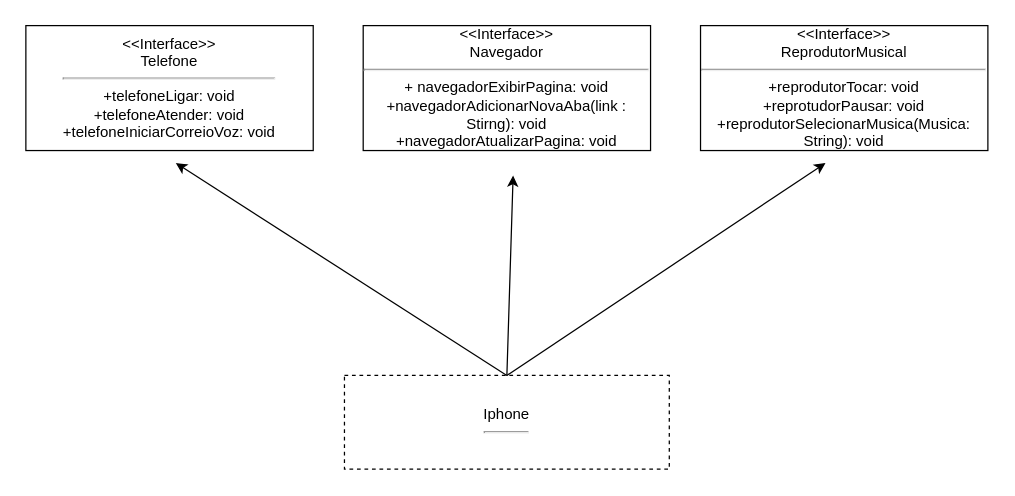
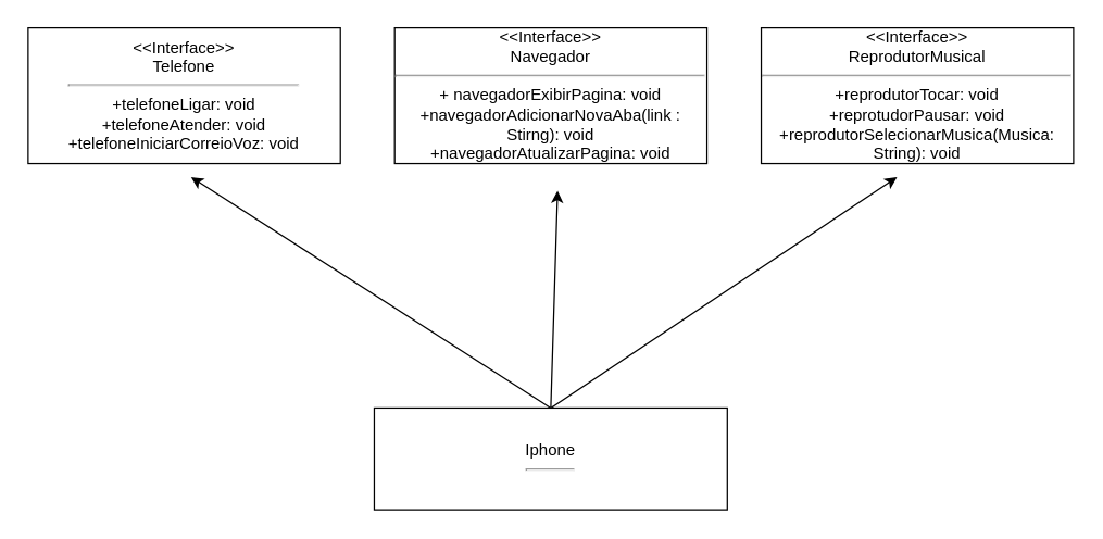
  <mxCell id="0" />
  <mxCell id="1" parent="0" />
  <mxCell id="2" value="&amp;lt;&amp;lt;Interface&amp;gt;&amp;gt;&lt;br&gt;Navegador&lt;hr&gt;+ navegadorExibirPagina: void&lt;br&gt;+navegadorAdicionarNovaAba(link : Stirng): void&lt;br&gt;+navegadorAtualizarPagina: void" style="rounded=0;whiteSpace=wrap;html=1;" vertex="1" parent="1"><mxGeometry x="290" y="20" width="230" height="100" as="geometry" /></mxCell>
  <mxCell id="3" value="&amp;lt;&amp;lt;Interface&amp;gt;&amp;gt;&lt;br&gt;ReprodutorMusical&lt;hr&gt;+reprodutorTocar: void&lt;br&gt;+reprotudorPausar: void&lt;br&gt;+reprodutorSelecionarMusica(Musica: String): void" style="rounded=0;whiteSpace=wrap;html=1;" vertex="1" parent="1"><mxGeometry x="560" y="20" width="230" height="100" as="geometry" /></mxCell>
  <mxCell id="4" value="&amp;lt;&amp;lt;Interface&amp;gt;&amp;gt;&lt;br&gt;Telefone&lt;hr&gt;+telefoneLigar: void&lt;br&gt;+telefoneAtender: void&lt;br&gt;+telefoneIniciarCorreioVoz: void" style="rounded=0;whiteSpace=wrap;html=1;" vertex="1" parent="1"><mxGeometry x="20" y="20" width="230" height="100" as="geometry" /></mxCell>
- <mxCell id="5" value="Iphone&lt;hr&gt;" style="rounded=0;whiteSpace=wrap;html=1;dashed=1;" vertex="1" parent="1"><mxGeometry x="275" y="300" width="260" height="75" as="geometry" /></mxCell>
+ <mxCell id="5" value="Iphone&lt;hr&gt;" style="rounded=0;whiteSpace=wrap;html=1;" vertex="1" parent="1"><mxGeometry x="275" y="300" width="260" height="75" as="geometry" /></mxCell>
  <mxCell id="6" value="" style="endArrow=classic;html=1;rounded=0;exitX=0.5;exitY=0;exitDx=0;exitDy=0;" edge="1" parent="1" source="5"><mxGeometry width="50" height="50" relative="1" as="geometry"><mxPoint x="420" y="220" as="sourcePoint" /><mxPoint x="660" y="130" as="targetPoint" /></mxGeometry></mxCell>
  <mxCell id="7" value="" style="endArrow=classic;html=1;rounded=0;exitX=0.5;exitY=0;exitDx=0;exitDy=0;" edge="1" parent="1" source="5"><mxGeometry width="50" height="50" relative="1" as="geometry"><mxPoint x="404.57" y="300" as="sourcePoint" /><mxPoint x="410" y="140" as="targetPoint" /></mxGeometry></mxCell>
  <mxCell id="8" value="" style="endArrow=classic;html=1;rounded=0;exitX=0.5;exitY=0;exitDx=0;exitDy=0;" edge="1" parent="1" source="5"><mxGeometry width="50" height="50" relative="1" as="geometry"><mxPoint x="400" y="210" as="sourcePoint" /><mxPoint x="140" y="130" as="targetPoint" /></mxGeometry></mxCell>
